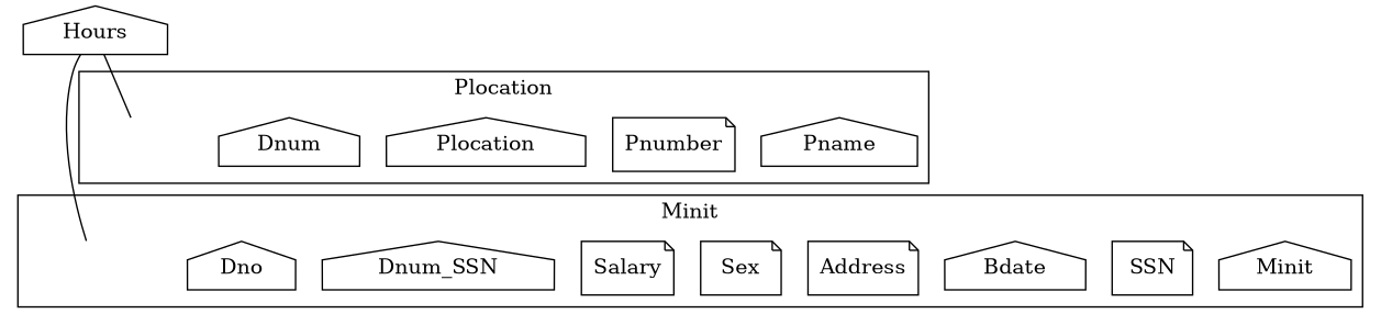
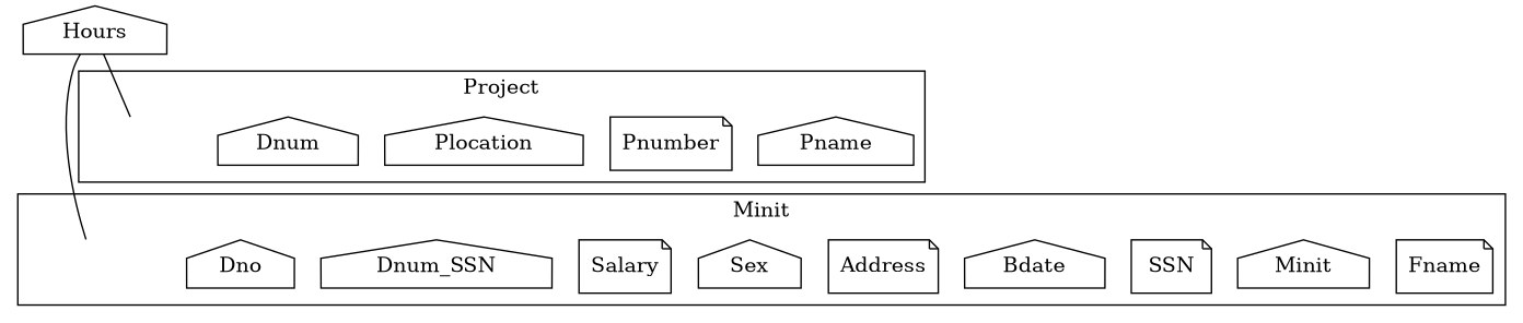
  graph {
    node [shape=house]
    edge [arrowhead=vee arrowtail=vee]
+   Fname [shape=note]
    Minit
    SSN [shape=note]
    Bdate
    Address [shape=note]
-   Sex [shape=note]
+   Sex
    Salary [shape=note]
    n8 [label=Dnum_SSN]
    Dno
    Employee [shape=rectangle style=invis]
    Pname
    Pnumber [shape=note]
    Plocation
    Dnum
    Project [shape=rectangle style=invis]
    Hours
    subgraph cluster_1 {
      label=Minit
      rankdir=TB
+     Fname
      Minit
      SSN
      Bdate
      Address
      Sex
      Salary
      n8
      Dno
      Employee
    }
    subgraph cluster_2 {
-     label=Plocation
+     label=Project
      Pname
      Pnumber
      Plocation
      Dnum
      Project
    }
    Project -- Employee [style=invis]
    Hours -- Employee
    Hours -- Project
  }
